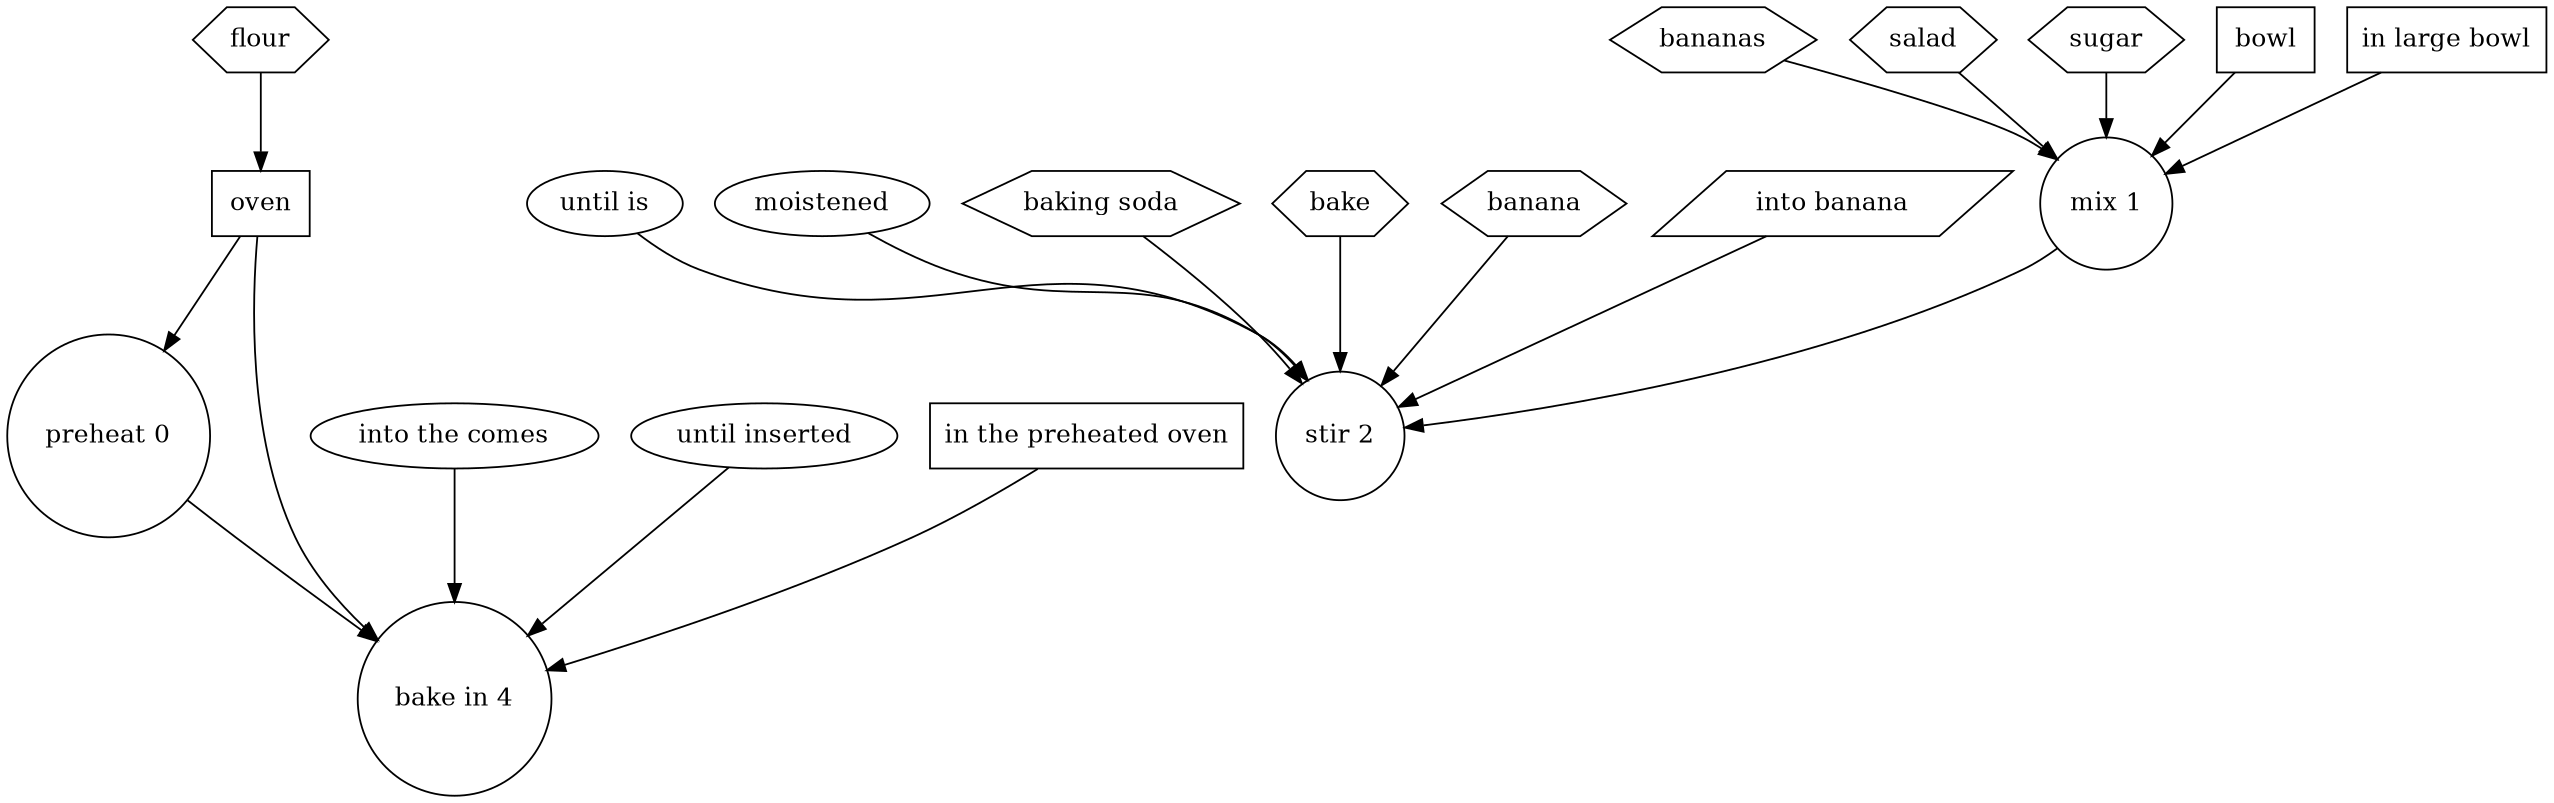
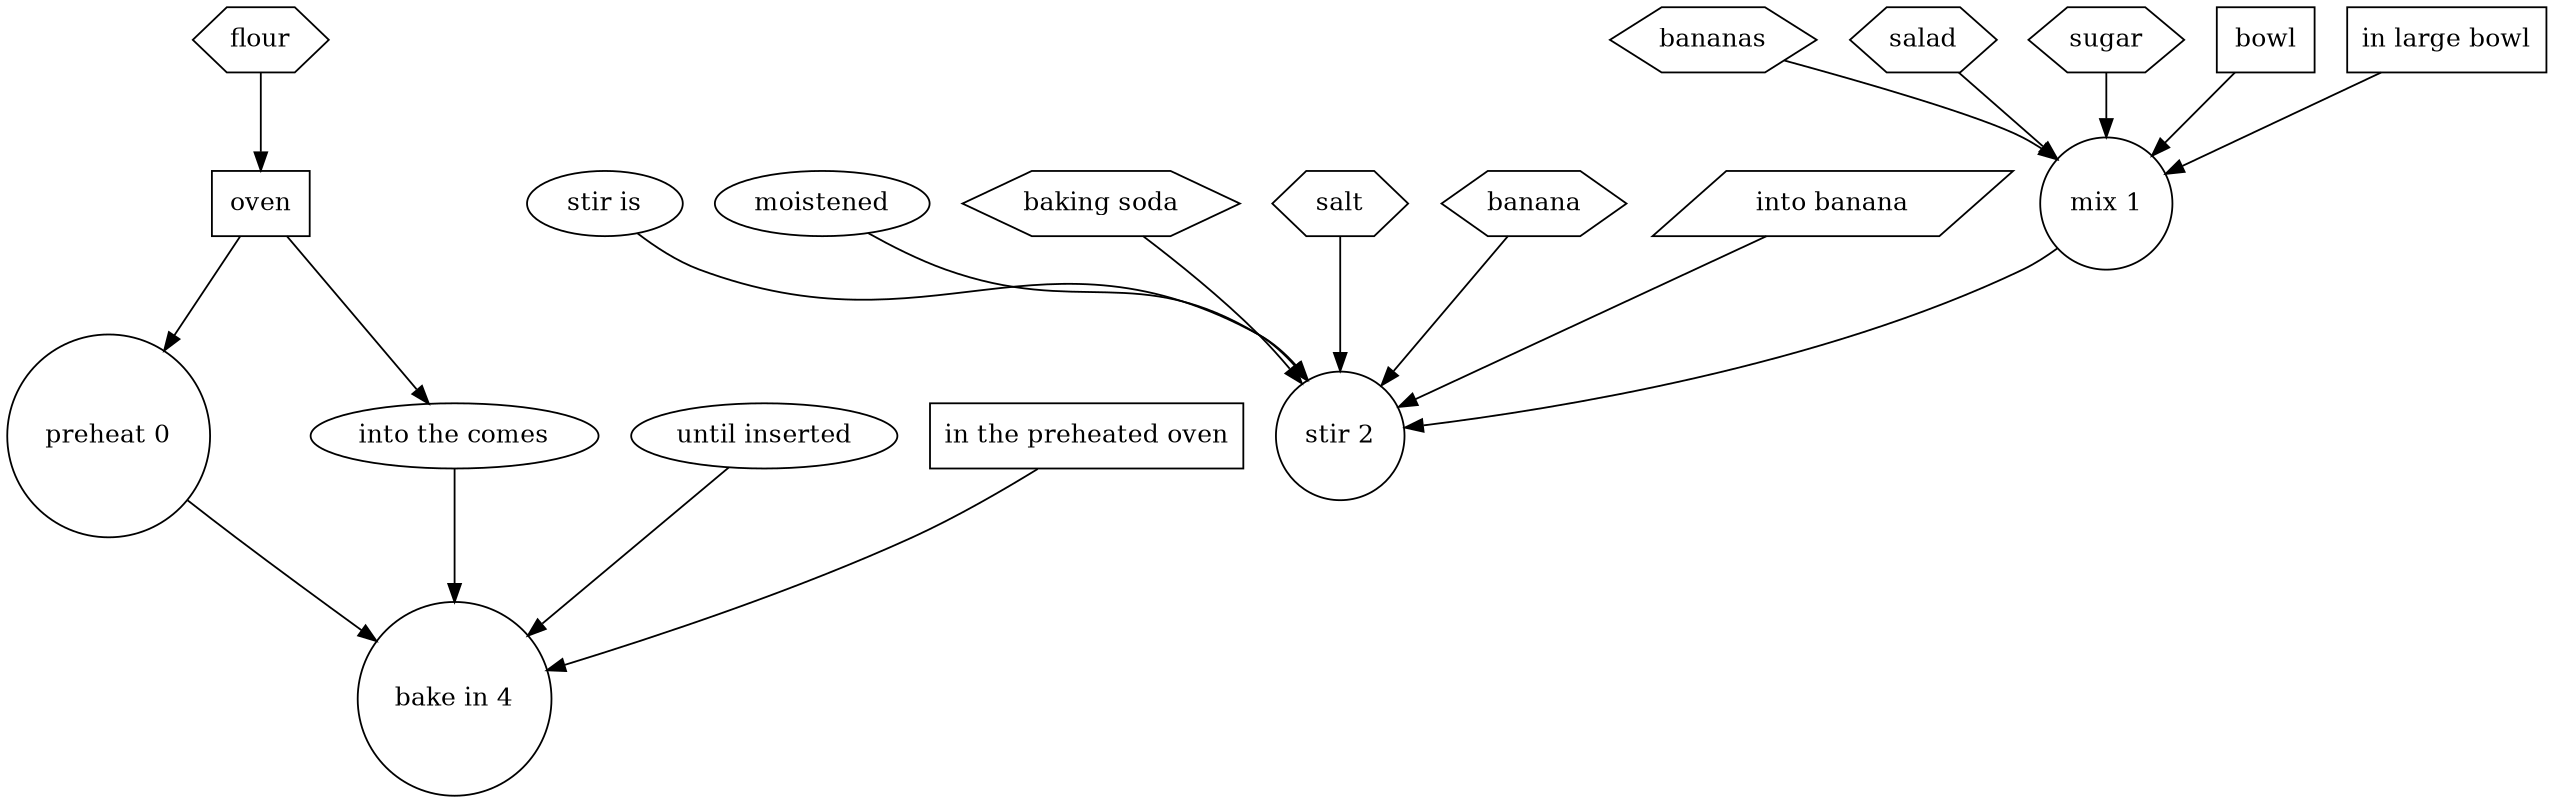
  digraph {
    node [fillcolor=white shape=hexagon style=filled]
    "preheat 0" [shape=circle]
    "bake in 4" [shape=circle]
    oven [shape=box]
    "mix 1" [shape=circle]
    "stir 2" [shape=circle]
    bananas
    salad
    sugar
    bowl [shape=box]
    "in large bowl" [shape=rectangle]
-   "until is" [shape=ellipse]
+   "until is" [shape=ellipse label="stir is"]
    moistened [shape=ellipse]
    flour
    "baking soda"
-   salt [label=bake]
+   salt
    banana
    "into banana" [shape=parallelogram]
    "until inserted" [shape=ellipse]
    "into the comes" [shape=ellipse]
    "in the preheated oven" [shape=rectangle]
    "preheat 0" -> "bake in 4"
    oven -> "preheat 0"
-   oven -> "bake in 4"
+   oven -> "into the comes"
    "mix 1" -> "stir 2"
    bananas -> "mix 1"
    salad -> "mix 1"
    sugar -> "mix 1"
    bowl -> "mix 1"
    "in large bowl" -> "mix 1"
    "until is" -> "stir 2"
    moistened -> "stir 2"
    flour -> oven
    "baking soda" -> "stir 2"
    salt -> "stir 2"
    banana -> "stir 2"
    "into banana" -> "stir 2"
    "until inserted" -> "bake in 4"
    "into the comes" -> "bake in 4"
    "in the preheated oven" -> "bake in 4"
  }
